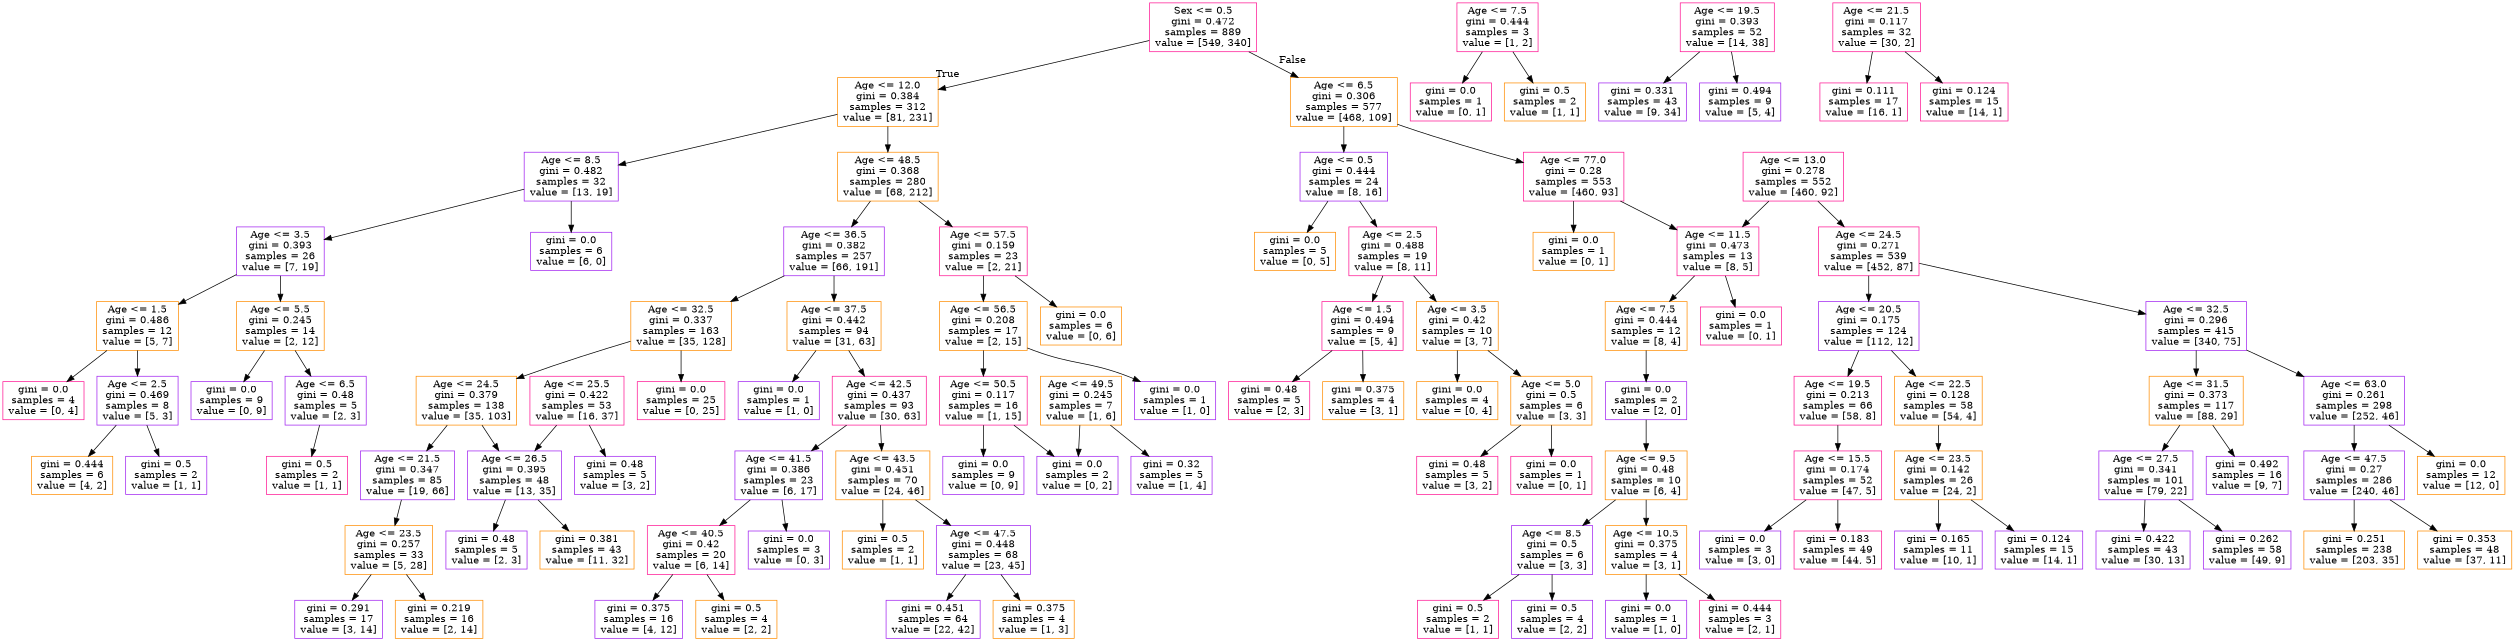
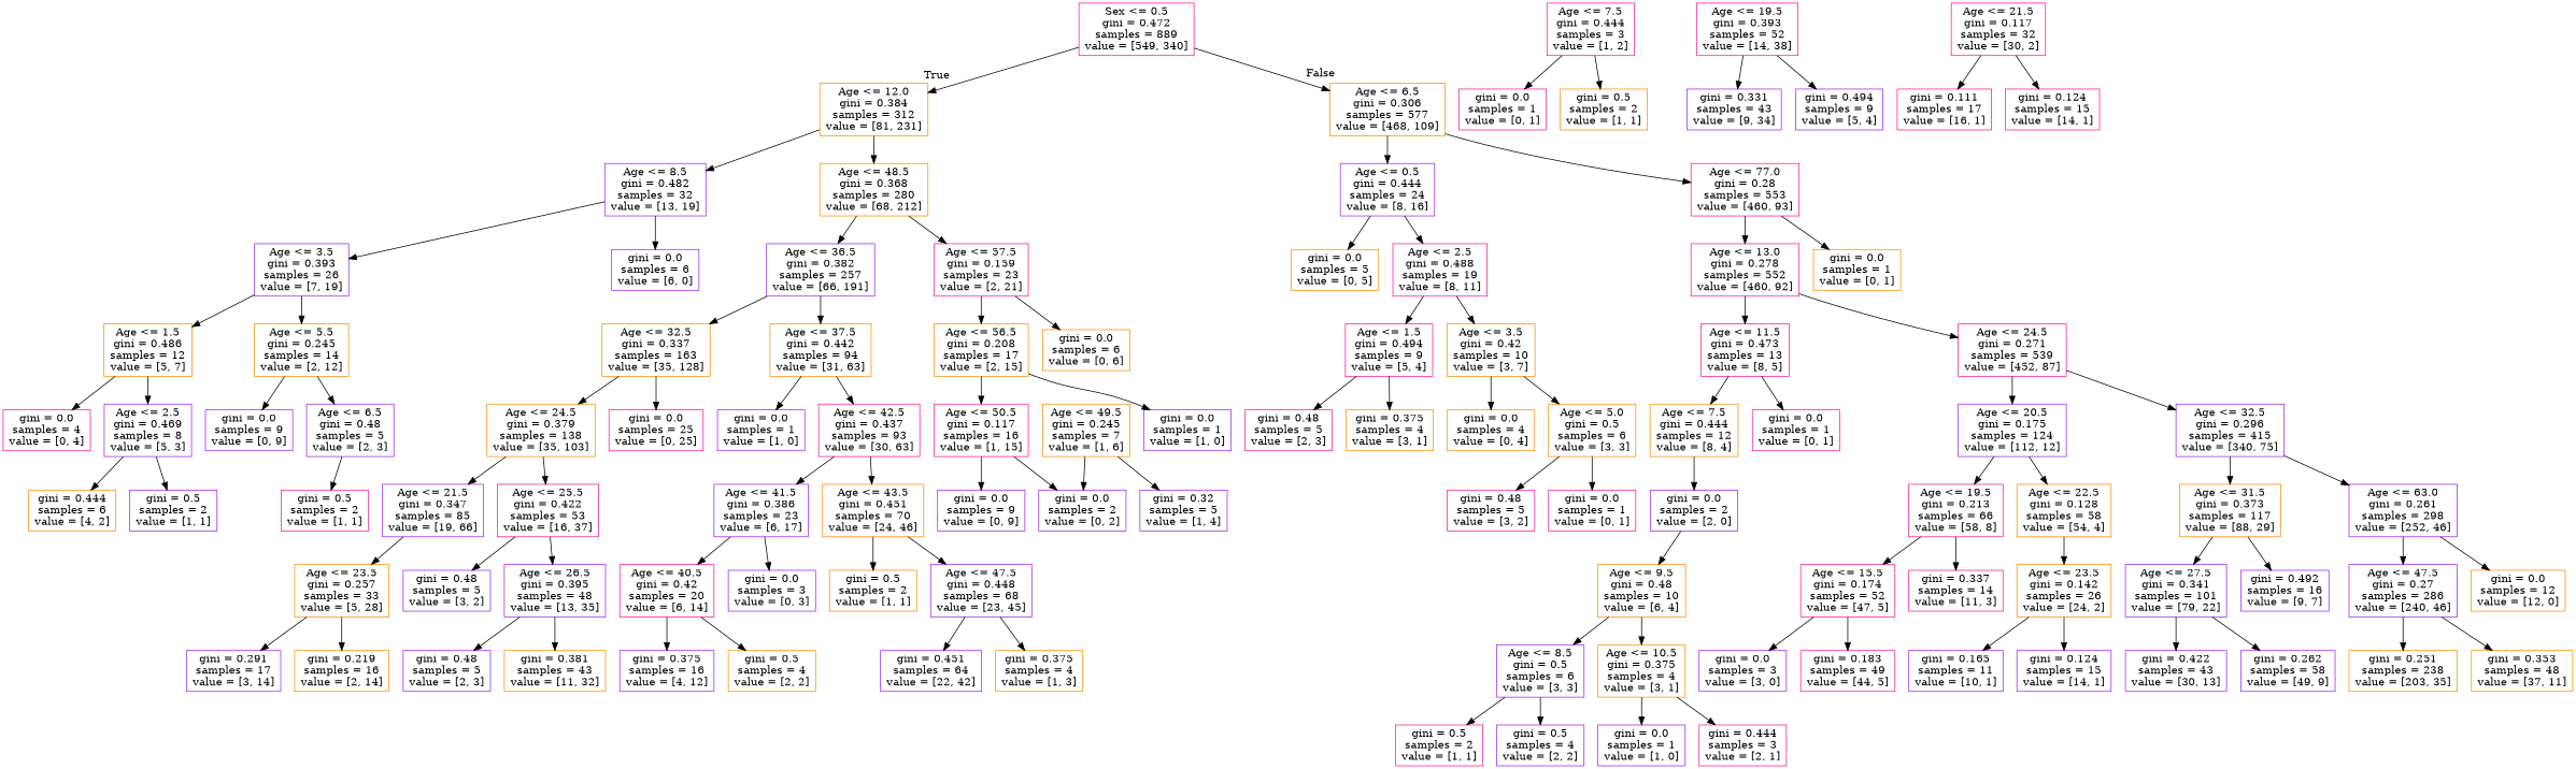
  digraph {
    node [color=purple shape=box]
    n1 [color=deeppink label="Sex <= 0.5\ngini = 0.472\nsamples = 889\nvalue = [549, 340]"]
    n2 [color=darkorange label="Age <= 12.0\ngini = 0.384\nsamples = 312\nvalue = [81, 231]"]
    n3 [color=darkorange label="Age <= 6.5\ngini = 0.306\nsamples = 577\nvalue = [468, 109]"]
    n4 [label="Age <= 8.5\ngini = 0.482\nsamples = 32\nvalue = [13, 19]"]
    n5 [color=darkorange label="Age <= 48.5\ngini = 0.368\nsamples = 280\nvalue = [68, 212]"]
    n6 [label="Age <= 0.5\ngini = 0.444\nsamples = 24\nvalue = [8, 16]"]
    n7 [color=deeppink label="Age <= 77.0\ngini = 0.28\nsamples = 553\nvalue = [460, 93]"]
    n8 [label="Age <= 3.5\ngini = 0.393\nsamples = 26\nvalue = [7, 19]"]
    n9 [label="gini = 0.0\nsamples = 6\nvalue = [6, 0]"]
    n10 [label="Age <= 36.5\ngini = 0.382\nsamples = 257\nvalue = [66, 191]"]
    n11 [color=deeppink label="Age <= 57.5\ngini = 0.159\nsamples = 23\nvalue = [2, 21]"]
    n12 [color=darkorange label="Age <= 1.5\ngini = 0.486\nsamples = 12\nvalue = [5, 7]"]
    n13 [color=darkorange label="Age <= 5.5\ngini = 0.245\nsamples = 14\nvalue = [2, 12]"]
    n14 [color=deeppink label="gini = 0.0\nsamples = 4\nvalue = [0, 4]"]
    n15 [label="Age <= 2.5\ngini = 0.469\nsamples = 8\nvalue = [5, 3]"]
    n16 [label="gini = 0.0\nsamples = 9\nvalue = [0, 9]"]
    n17 [label="Age <= 6.5\ngini = 0.48\nsamples = 5\nvalue = [2, 3]"]
    n18 [color=darkorange label="gini = 0.444\nsamples = 6\nvalue = [4, 2]"]
    n19 [label="gini = 0.5\nsamples = 2\nvalue = [1, 1]"]
    n20 [color=deeppink label="gini = 0.5\nsamples = 2\nvalue = [1, 1]"]
    n21 [color=deeppink label="Age <= 7.5\ngini = 0.444\nsamples = 3\nvalue = [1, 2]"]
    n22 [color=deeppink label="gini = 0.0\nsamples = 1\nvalue = [0, 1]"]
    n23 [color=darkorange label="gini = 0.5\nsamples = 2\nvalue = [1, 1]"]
    n24 [color=darkorange label="Age <= 32.5\ngini = 0.337\nsamples = 163\nvalue = [35, 128]"]
    n25 [color=darkorange label="Age <= 37.5\ngini = 0.442\nsamples = 94\nvalue = [31, 63]"]
    n26 [color=darkorange label="Age <= 56.5\ngini = 0.208\nsamples = 17\nvalue = [2, 15]"]
    n27 [color=darkorange label="gini = 0.0\nsamples = 6\nvalue = [0, 6]"]
    n28 [color=darkorange label="Age <= 24.5\ngini = 0.379\nsamples = 138\nvalue = [35, 103]"]
    n29 [color=deeppink label="gini = 0.0\nsamples = 25\nvalue = [0, 25]"]
    n30 [label="gini = 0.0\nsamples = 1\nvalue = [1, 0]"]
    n31 [color=deeppink label="Age <= 42.5\ngini = 0.437\nsamples = 93\nvalue = [30, 63]"]
    n32 [label="Age <= 21.5\ngini = 0.347\nsamples = 85\nvalue = [19, 66]"]
    n33 [color=deeppink label="Age <= 25.5\ngini = 0.422\nsamples = 53\nvalue = [16, 37]"]
    n34 [color=darkorange label="Age <= 23.5\ngini = 0.257\nsamples = 33\nvalue = [5, 28]"]
    n35 [label="gini = 0.48\nsamples = 5\nvalue = [3, 2]"]
    n36 [label="Age <= 26.5\ngini = 0.395\nsamples = 48\nvalue = [13, 35]"]
    n37 [color=deeppink label="Age <= 19.5\ngini = 0.393\nsamples = 52\nvalue = [14, 38]"]
    n38 [label="gini = 0.331\nsamples = 43\nvalue = [9, 34]"]
    n39 [label="gini = 0.494\nsamples = 9\nvalue = [5, 4]"]
    n40 [label="gini = 0.291\nsamples = 17\nvalue = [3, 14]"]
    n41 [color=darkorange label="gini = 0.219\nsamples = 16\nvalue = [2, 14]"]
    n42 [label="gini = 0.48\nsamples = 5\nvalue = [2, 3]"]
    n43 [color=darkorange label="gini = 0.381\nsamples = 43\nvalue = [11, 32]"]
    n44 [label="Age <= 41.5\ngini = 0.386\nsamples = 23\nvalue = [6, 17]"]
    n45 [color=darkorange label="Age <= 43.5\ngini = 0.451\nsamples = 70\nvalue = [24, 46]"]
    n46 [color=deeppink label="Age <= 40.5\ngini = 0.42\nsamples = 20\nvalue = [6, 14]"]
    n47 [label="gini = 0.0\nsamples = 3\nvalue = [0, 3]"]
    n48 [color=darkorange label="gini = 0.5\nsamples = 2\nvalue = [1, 1]"]
    n49 [label="Age <= 47.5\ngini = 0.448\nsamples = 68\nvalue = [23, 45]"]
    n50 [label="gini = 0.375\nsamples = 16\nvalue = [4, 12]"]
    n51 [color=darkorange label="gini = 0.5\nsamples = 4\nvalue = [2, 2]"]
    n52 [label="gini = 0.451\nsamples = 64\nvalue = [22, 42]"]
    n53 [color=darkorange label="gini = 0.375\nsamples = 4\nvalue = [1, 3]"]
    n54 [color=deeppink label="Age <= 50.5\ngini = 0.117\nsamples = 16\nvalue = [1, 15]"]
    n55 [label="gini = 0.0\nsamples = 1\nvalue = [1, 0]"]
    n56 [label="gini = 0.0\nsamples = 9\nvalue = [0, 9]"]
    n57 [label="gini = 0.0\nsamples = 2\nvalue = [0, 2]"]
    n58 [color=darkorange label="Age <= 49.5\ngini = 0.245\nsamples = 7\nvalue = [1, 6]"]
    n59 [label="gini = 0.32\nsamples = 5\nvalue = [1, 4]"]
    n60 [color=darkorange label="gini = 0.0\nsamples = 5\nvalue = [0, 5]"]
    n61 [color=deeppink label="Age <= 2.5\ngini = 0.488\nsamples = 19\nvalue = [8, 11]"]
    n62 [color=deeppink label="Age <= 13.0\ngini = 0.278\nsamples = 552\nvalue = [460, 92]"]
    n63 [color=darkorange label="gini = 0.0\nsamples = 1\nvalue = [0, 1]"]
    n64 [color=deeppink label="Age <= 1.5\ngini = 0.494\nsamples = 9\nvalue = [5, 4]"]
    n65 [color=darkorange label="Age <= 3.5\ngini = 0.42\nsamples = 10\nvalue = [3, 7]"]
    n66 [color=deeppink label="gini = 0.48\nsamples = 5\nvalue = [2, 3]"]
    n67 [color=darkorange label="gini = 0.375\nsamples = 4\nvalue = [3, 1]"]
    n68 [color=darkorange label="gini = 0.0\nsamples = 4\nvalue = [0, 4]"]
    n69 [color=darkorange label="Age <= 5.0\ngini = 0.5\nsamples = 6\nvalue = [3, 3]"]
    n70 [color=deeppink label="gini = 0.48\nsamples = 5\nvalue = [3, 2]"]
    n71 [color=deeppink label="gini = 0.0\nsamples = 1\nvalue = [0, 1]"]
    n72 [color=deeppink label="Age <= 11.5\ngini = 0.473\nsamples = 13\nvalue = [8, 5]"]
    n73 [color=deeppink label="Age <= 24.5\ngini = 0.271\nsamples = 539\nvalue = [452, 87]"]
    n74 [color=darkorange label="Age <= 7.5\ngini = 0.444\nsamples = 12\nvalue = [8, 4]"]
    n75 [color=deeppink label="gini = 0.0\nsamples = 1\nvalue = [0, 1]"]
    n76 [label="Age <= 20.5\ngini = 0.175\nsamples = 124\nvalue = [112, 12]"]
    n77 [label="Age <= 32.5\ngini = 0.296\nsamples = 415\nvalue = [340, 75]"]
    n78 [label="gini = 0.0\nsamples = 2\nvalue = [2, 0]"]
    n79 [color=darkorange label="Age <= 9.5\ngini = 0.48\nsamples = 10\nvalue = [6, 4]"]
    n80 [label="Age <= 8.5\ngini = 0.5\nsamples = 6\nvalue = [3, 3]"]
    n81 [color=darkorange label="Age <= 10.5\ngini = 0.375\nsamples = 4\nvalue = [3, 1]"]
    n82 [color=deeppink label="gini = 0.5\nsamples = 2\nvalue = [1, 1]"]
    n83 [label="gini = 0.5\nsamples = 4\nvalue = [2, 2]"]
    n84 [label="gini = 0.0\nsamples = 1\nvalue = [1, 0]"]
    n85 [color=deeppink label="gini = 0.444\nsamples = 3\nvalue = [2, 1]"]
    n86 [color=deeppink label="Age <= 19.5\ngini = 0.213\nsamples = 66\nvalue = [58, 8]"]
    n87 [color=darkorange label="Age <= 22.5\ngini = 0.128\nsamples = 58\nvalue = [54, 4]"]
    n88 [color=darkorange label="Age <= 31.5\ngini = 0.373\nsamples = 117\nvalue = [88, 29]"]
    n89 [label="Age <= 63.0\ngini = 0.261\nsamples = 298\nvalue = [252, 46]"]
    n90 [color=deeppink label="Age <= 15.5\ngini = 0.174\nsamples = 52\nvalue = [47, 5]"]
+   n91 [color=deeppink label="gini = 0.337\nsamples = 14\nvalue = [11, 3]"]
    n92 [color=darkorange label="Age <= 23.5\ngini = 0.142\nsamples = 26\nvalue = [24, 2]"]
    n93 [label="gini = 0.0\nsamples = 3\nvalue = [3, 0]"]
    n94 [color=deeppink label="gini = 0.183\nsamples = 49\nvalue = [44, 5]"]
    n95 [color=deeppink label="Age <= 21.5\ngini = 0.117\nsamples = 32\nvalue = [30, 2]"]
    n96 [color=deeppink label="gini = 0.111\nsamples = 17\nvalue = [16, 1]"]
    n97 [color=deeppink label="gini = 0.124\nsamples = 15\nvalue = [14, 1]"]
    n98 [label="gini = 0.165\nsamples = 11\nvalue = [10, 1]"]
    n99 [label="gini = 0.124\nsamples = 15\nvalue = [14, 1]"]
    n100 [label="Age <= 27.5\ngini = 0.341\nsamples = 101\nvalue = [79, 22]"]
    n101 [label="gini = 0.492\nsamples = 16\nvalue = [9, 7]"]
    n102 [label="Age <= 47.5\ngini = 0.27\nsamples = 286\nvalue = [240, 46]"]
    n103 [color=darkorange label="gini = 0.0\nsamples = 12\nvalue = [12, 0]"]
    n104 [label="gini = 0.422\nsamples = 43\nvalue = [30, 13]"]
    n105 [label="gini = 0.262\nsamples = 58\nvalue = [49, 9]"]
    n106 [color=darkorange label="gini = 0.251\nsamples = 238\nvalue = [203, 35]"]
    n107 [color=darkorange label="gini = 0.353\nsamples = 48\nvalue = [37, 11]"]
    n1 -> n2 [headlabel=True labelangle=45 labeldistance=2.5]
    n1 -> n3 [headlabel=False labelangle=-45 labeldistance=2.5]
    n2 -> n4
    n2 -> n5
    n3 -> n6
    n3 -> n7
    n4 -> n8
    n4 -> n9
    n5 -> n10
    n5 -> n11
    n6 -> n60
    n6 -> n61
-   n7 -> n72
+   n7 -> n62
    n7 -> n63
    n8 -> n12
    n8 -> n13
    n10 -> n24
    n10 -> n25
    n11 -> n26
    n11 -> n27
    n12 -> n14
    n12 -> n15
    n13 -> n16
    n13 -> n17
    n15 -> n18
    n15 -> n19
    n17 -> n20
    n21 -> n22
    n21 -> n23
    n24 -> n28
    n24 -> n29
    n25 -> n30
    n25 -> n31
    n26 -> n54
    n26 -> n55
    n28 -> n32
-   n28 -> n36
+   n28 -> n33
    n31 -> n44
    n31 -> n45
    n32 -> n34
    n33 -> n35
    n33 -> n36
    n34 -> n40
    n34 -> n41
    n36 -> n42
    n36 -> n43
    n37 -> n38
    n37 -> n39
    n44 -> n46
    n44 -> n47
    n45 -> n48
    n45 -> n49
    n46 -> n50
    n46 -> n51
    n49 -> n52
    n49 -> n53
    n54 -> n56
    n54 -> n57
    n58 -> n57
    n58 -> n59
    n61 -> n64
    n61 -> n65
    n62 -> n72
    n62 -> n73
    n64 -> n66
    n64 -> n67
    n65 -> n68
    n65 -> n69
    n69 -> n70
    n69 -> n71
    n72 -> n74
    n72 -> n75
    n73 -> n76
    n73 -> n77
    n74 -> n78
    n76 -> n86
    n76 -> n87
    n77 -> n88
    n77 -> n89
    n78 -> n79
    n79 -> n80
    n79 -> n81
    n80 -> n82
    n80 -> n83
    n81 -> n84
    n81 -> n85
    n86 -> n90
+   n86 -> n91
    n87 -> n92
    n88 -> n100
    n88 -> n101
    n89 -> n102
    n89 -> n103
    n90 -> n93
    n90 -> n94
    n92 -> n98
    n92 -> n99
    n95 -> n96
    n95 -> n97
    n100 -> n104
    n100 -> n105
    n102 -> n106
    n102 -> n107
  }
